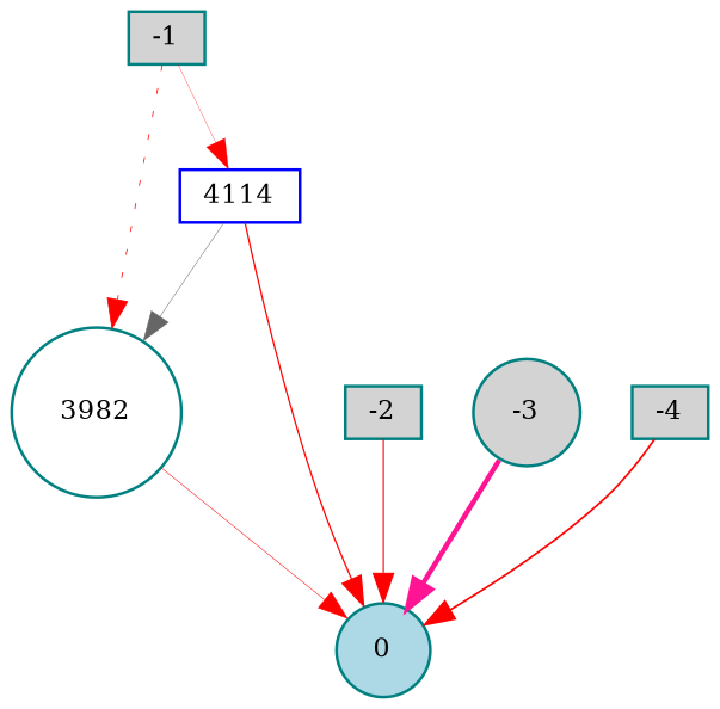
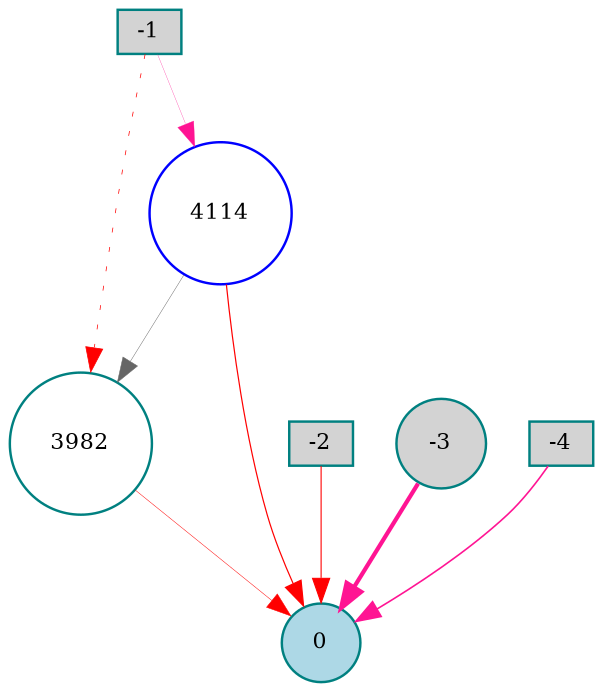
  digraph {
    node [color=teal fillcolor=lightgray fontsize=9 shape=circle style=filled]
    edge [color=red style=solid]
    -1 [height=0.2 shape=box width=0.2]
-   4114 [color=blue fillcolor=white height=0.2 shape=box width=0.2]
+   4114 [color=blue fillcolor=white height=0.2 width=0.2]
    3982 [fillcolor=white height=0.2 width=0.2]
    0 [fillcolor=lightblue height=0.2 width=0.2]
    -2 [height=0.2 shape=box width=0.2]
    -3 [height=0.2 width=0.2]
    -4 [height=0.2 shape=box width=0.2]
-   -1 -> 4114 [penwidth=0.11636524183485486]
+   -1 -> 4114 [color=deeppink penwidth=0.11636524183485486]
    -1 -> 3982 [penwidth=0.30119947537941116 style=dotted]
    4114 -> 3982 [color=gray40 penwidth=0.1886956129743167]
    4114 -> 0 [penwidth=0.4941339799764287]
    3982 -> 0 [penwidth=0.19570040312926132]
    -2 -> 0 [penwidth=0.44620371742613096]
    -3 -> 0 [color=deeppink penwidth=1.7184877354281007]
-   -4 -> 0 [penwidth=0.6665116372273167]
+   -4 -> 0 [color=deeppink penwidth=0.6665116372273167]
  }
